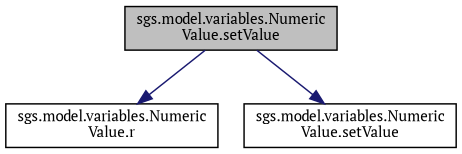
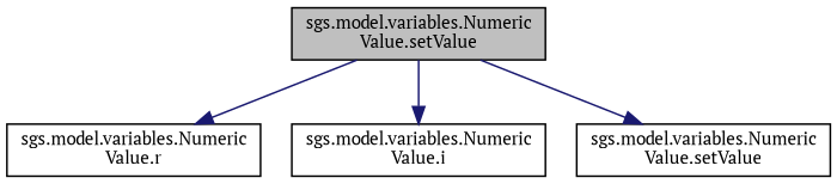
  digraph {
    rankdir=TB
    fontname="PT Serif"
    node [color=black fillcolor=white fontname="PT Serif" fontsize=10 shape=record style=filled]
    edge [color=midnightblue fontname="PT Serif" fontsize=10 labelfontname=Helvetica labelfontsize=10 style=solid]
    n1 [fillcolor=grey75 fontcolor=black height=0.2 label="sgs.model.variables.Numeric\lValue.setValue" width=0.4]
    n2 [height=0.2 label="sgs.model.variables.Numeric\lValue.r" width=0.4]
+   n3 [height=0.2 label="sgs.model.variables.Numeric\lValue.i" width=0.4]
    n4 [height=0.2 label="sgs.model.variables.Numeric\lValue.setValue" width=0.4]
    n1 -> n2
+   n1 -> n3
    n1 -> n4
  }
